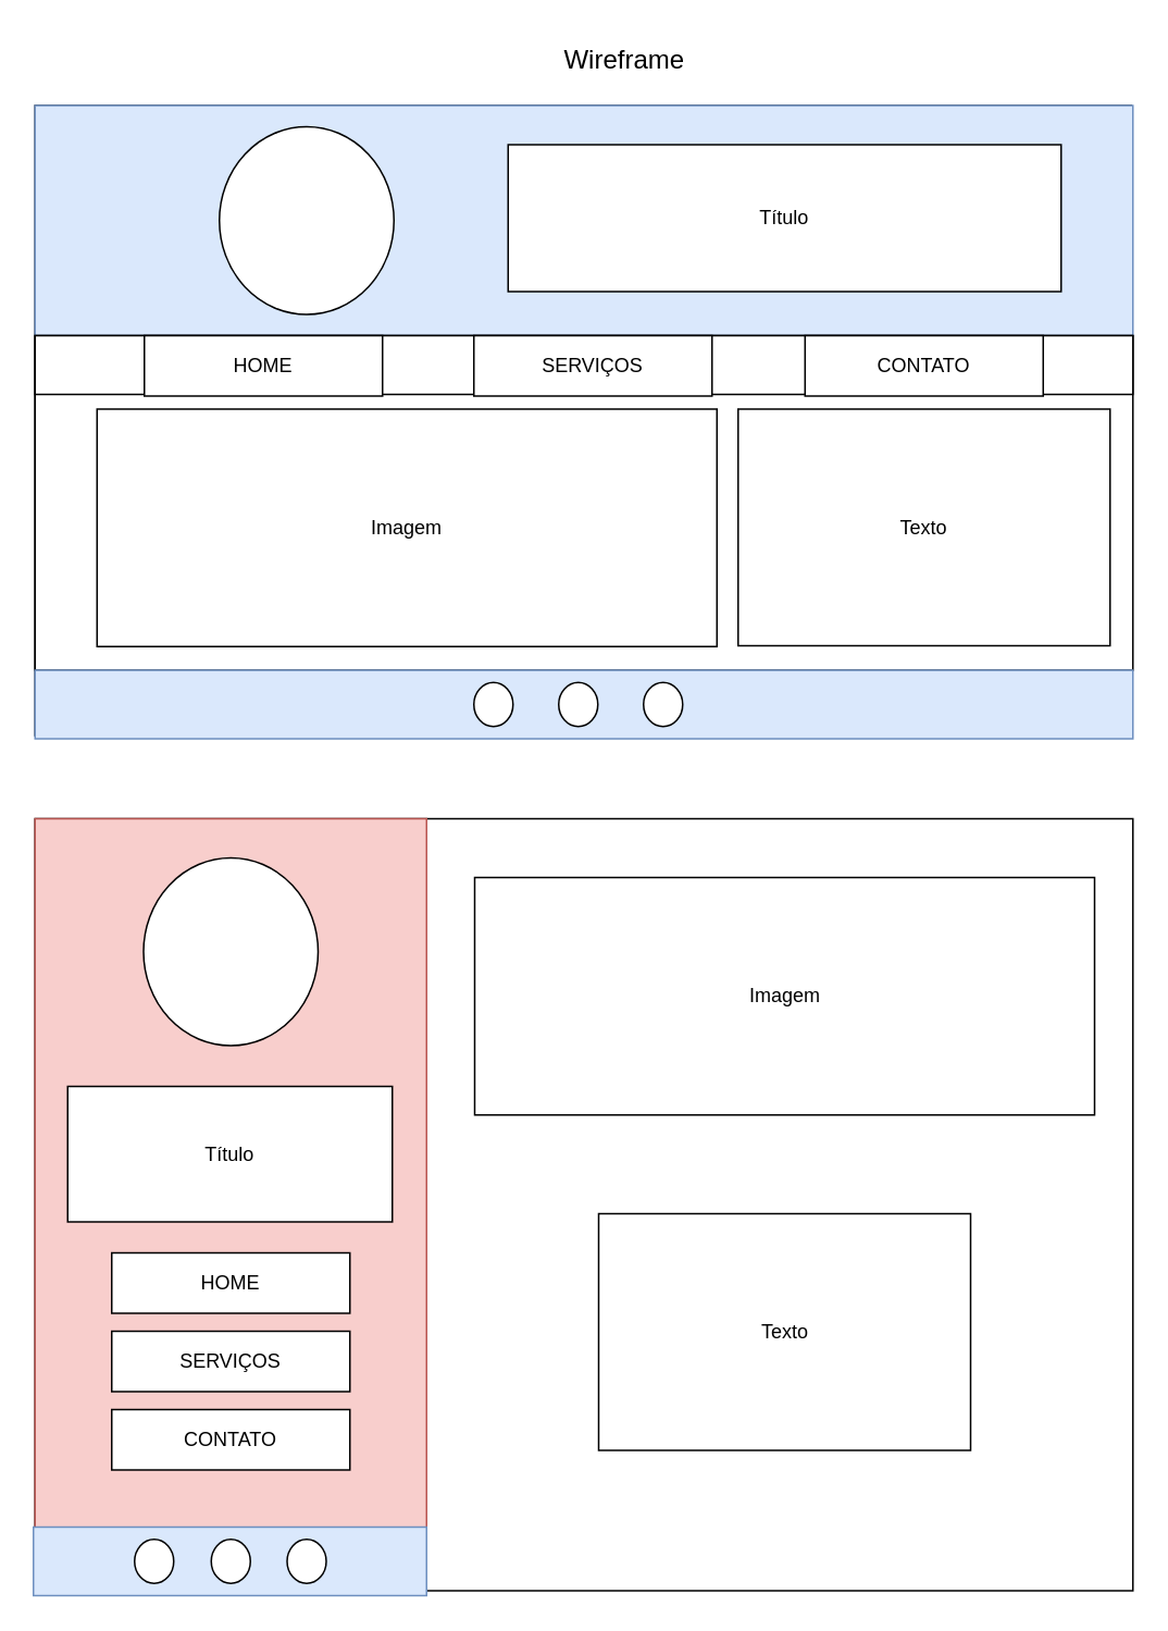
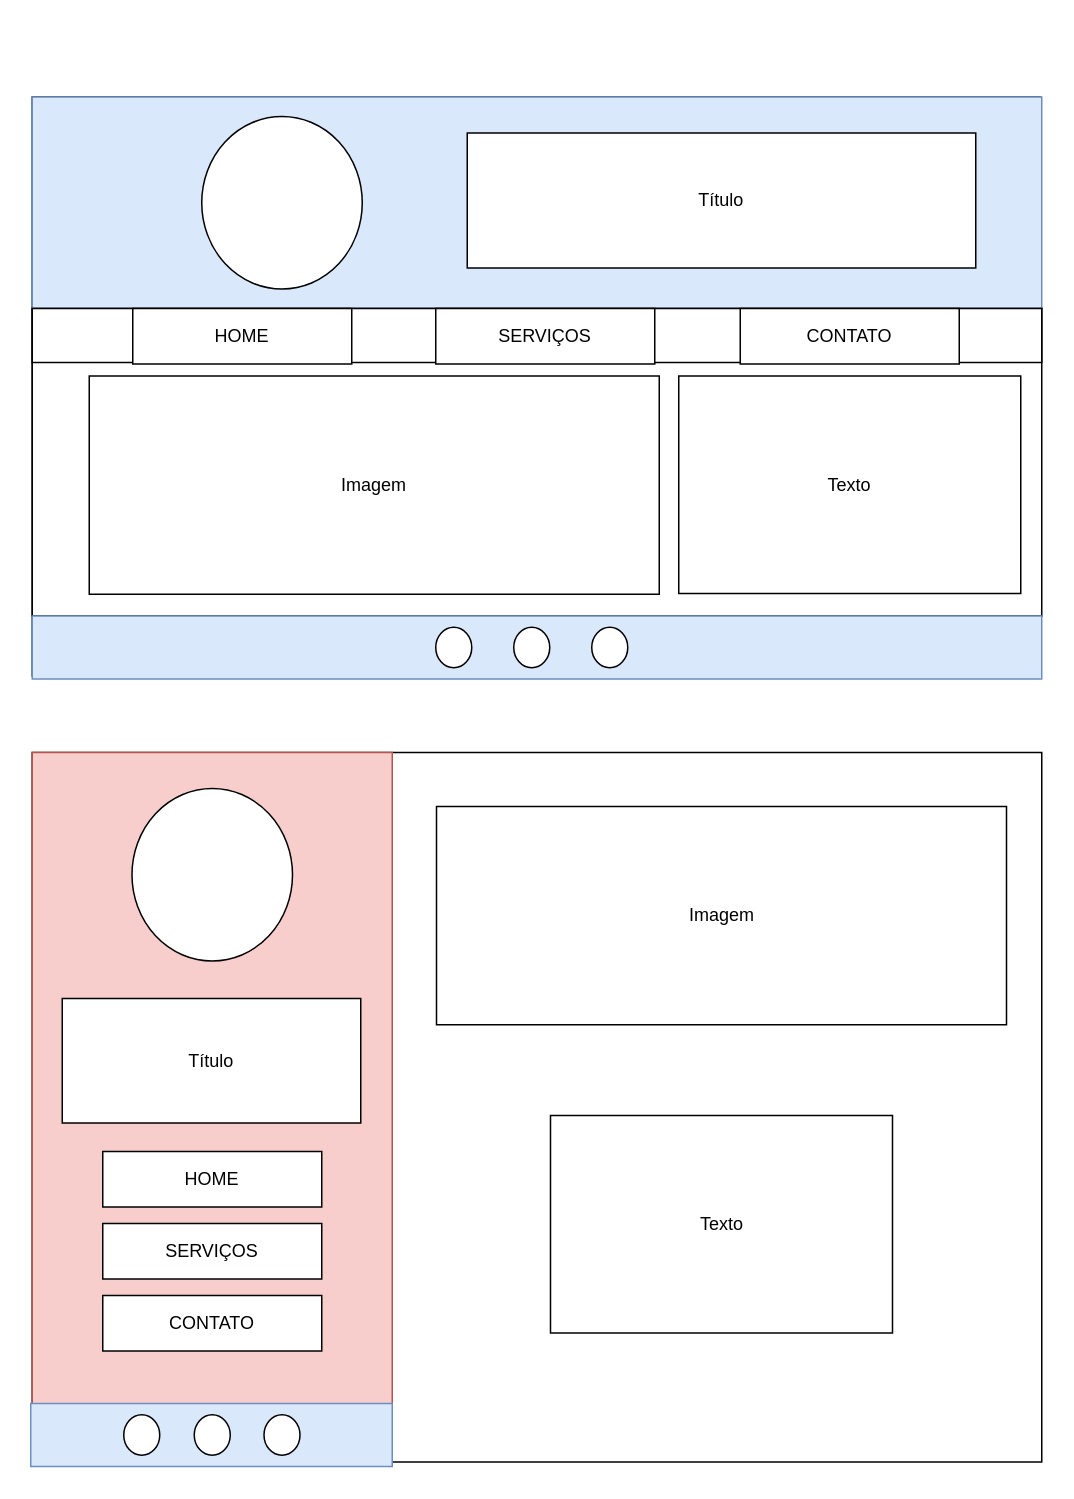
  <mxCell id="0" />
  <mxCell id="1" parent="0" />
  <mxCell id="2" value="" style="rounded=0;whiteSpace=wrap;html=1;" vertex="1" parent="1"><mxGeometry x="21" y="64" width="672" height="386" as="geometry" /></mxCell>
  <mxCell id="3" value="Header" style="rounded=0;whiteSpace=wrap;html=1;fillColor=#dae8fc;strokeColor=#6c8ebf;" vertex="1" parent="1"><mxGeometry x="21" y="64" width="673" height="141" as="geometry" /></mxCell>
  <mxCell id="4" value="" style="ellipse;whiteSpace=wrap;html=1;" vertex="1" parent="1"><mxGeometry x="134" y="77" width="107" height="115" as="geometry" /></mxCell>
  <mxCell id="5" value="Título" style="rounded=0;whiteSpace=wrap;html=1;" vertex="1" parent="1"><mxGeometry x="311" y="88" width="339" height="90" as="geometry" /></mxCell>
  <mxCell id="6" value="Principal" style="rounded=0;whiteSpace=wrap;html=1;" vertex="1" parent="1"><mxGeometry x="21" y="205" width="673" height="205" as="geometry" /></mxCell>
  <mxCell id="7" value="Imagem" style="rounded=0;whiteSpace=wrap;html=1;" vertex="1" parent="1"><mxGeometry x="59" y="250" width="380" height="145.5" as="geometry" /></mxCell>
  <mxCell id="8" value="Texto" style="rounded=0;whiteSpace=wrap;html=1;" vertex="1" parent="1"><mxGeometry x="452" y="250" width="228" height="145" as="geometry" /></mxCell>
  <mxCell id="9" value="" style="rounded=0;whiteSpace=wrap;html=1;fillColor=#dae8fc;strokeColor=#6c8ebf;" vertex="1" parent="1"><mxGeometry x="21" y="410" width="673" height="42" as="geometry" /></mxCell>
  <mxCell id="10" value="" style="ellipse;whiteSpace=wrap;html=1;" vertex="1" parent="1"><mxGeometry x="290" y="417.5" width="24" height="27" as="geometry" /></mxCell>
  <mxCell id="11" value="" style="ellipse;whiteSpace=wrap;html=1;" vertex="1" parent="1"><mxGeometry x="342" y="417.5" width="24" height="27" as="geometry" /></mxCell>
  <mxCell id="12" value="" style="ellipse;whiteSpace=wrap;html=1;" vertex="1" parent="1"><mxGeometry x="394" y="417.5" width="24" height="27" as="geometry" /></mxCell>
- <mxCell id="13" value="Wireframe" style="text;html=1;align=center;verticalAlign=middle;resizable=0;points=[];autosize=1;strokeColor=none;fillColor=none;fontSize=16;" vertex="1" parent="1"><mxGeometry x="336" y="20" width="92" height="31" as="geometry" /></mxCell>
  <mxCell id="14" value="Menu" style="rounded=0;whiteSpace=wrap;html=1;" vertex="1" parent="1"><mxGeometry x="21" y="205" width="673" height="36" as="geometry" /></mxCell>
  <mxCell id="15" value="HOME" style="rounded=0;whiteSpace=wrap;html=1;" vertex="1" parent="1"><mxGeometry x="88" y="205" width="146" height="37" as="geometry" /></mxCell>
  <mxCell id="16" value="SERVIÇOS" style="rounded=0;whiteSpace=wrap;html=1;" vertex="1" parent="1"><mxGeometry x="290" y="205" width="146" height="37" as="geometry" /></mxCell>
  <mxCell id="17" value="CONTATO" style="rounded=0;whiteSpace=wrap;html=1;" vertex="1" parent="1"><mxGeometry x="493" y="205" width="146" height="37" as="geometry" /></mxCell>
  <mxCell id="18" value="" style="rounded=0;whiteSpace=wrap;html=1;" vertex="1" parent="1"><mxGeometry x="21" y="501" width="673" height="473" as="geometry" /></mxCell>
  <mxCell id="19" value="" style="rounded=0;whiteSpace=wrap;html=1;fillColor=#f8cecc;strokeColor=#b85450;" vertex="1" parent="1"><mxGeometry x="21" y="501" width="240" height="472" as="geometry" /></mxCell>
  <mxCell id="20" value="" style="ellipse;whiteSpace=wrap;html=1;" vertex="1" parent="1"><mxGeometry x="87.5" y="525" width="107" height="115" as="geometry" /></mxCell>
  <mxCell id="21" value="Título" style="rounded=0;whiteSpace=wrap;html=1;" vertex="1" parent="1"><mxGeometry x="41" y="665" width="199" height="83" as="geometry" /></mxCell>
  <mxCell id="22" value="HOME" style="rounded=0;whiteSpace=wrap;html=1;" vertex="1" parent="1"><mxGeometry x="68" y="767" width="146" height="37" as="geometry" /></mxCell>
  <mxCell id="23" value="SERVIÇOS" style="rounded=0;whiteSpace=wrap;html=1;" vertex="1" parent="1"><mxGeometry x="68" y="815" width="146" height="37" as="geometry" /></mxCell>
  <mxCell id="24" value="CONTATO" style="rounded=0;whiteSpace=wrap;html=1;" vertex="1" parent="1"><mxGeometry x="68" y="863" width="146" height="37" as="geometry" /></mxCell>
  <mxCell id="25" value="" style="rounded=0;whiteSpace=wrap;html=1;fillColor=#dae8fc;strokeColor=#6c8ebf;" vertex="1" parent="1"><mxGeometry x="20" y="935" width="241" height="42" as="geometry" /></mxCell>
  <mxCell id="26" value="" style="ellipse;whiteSpace=wrap;html=1;" vertex="1" parent="1"><mxGeometry x="82" y="942.5" width="24" height="27" as="geometry" /></mxCell>
  <mxCell id="27" value="" style="ellipse;whiteSpace=wrap;html=1;" vertex="1" parent="1"><mxGeometry x="129" y="942.5" width="24" height="27" as="geometry" /></mxCell>
  <mxCell id="28" value="" style="ellipse;whiteSpace=wrap;html=1;" vertex="1" parent="1"><mxGeometry x="175.5" y="942.5" width="24" height="27" as="geometry" /></mxCell>
  <mxCell id="29" value="Imagem" style="rounded=0;whiteSpace=wrap;html=1;" vertex="1" parent="1"><mxGeometry x="290.5" y="537" width="380" height="145.5" as="geometry" /></mxCell>
  <mxCell id="30" value="Texto" style="rounded=0;whiteSpace=wrap;html=1;" vertex="1" parent="1"><mxGeometry x="366.5" y="743" width="228" height="145" as="geometry" /></mxCell>
